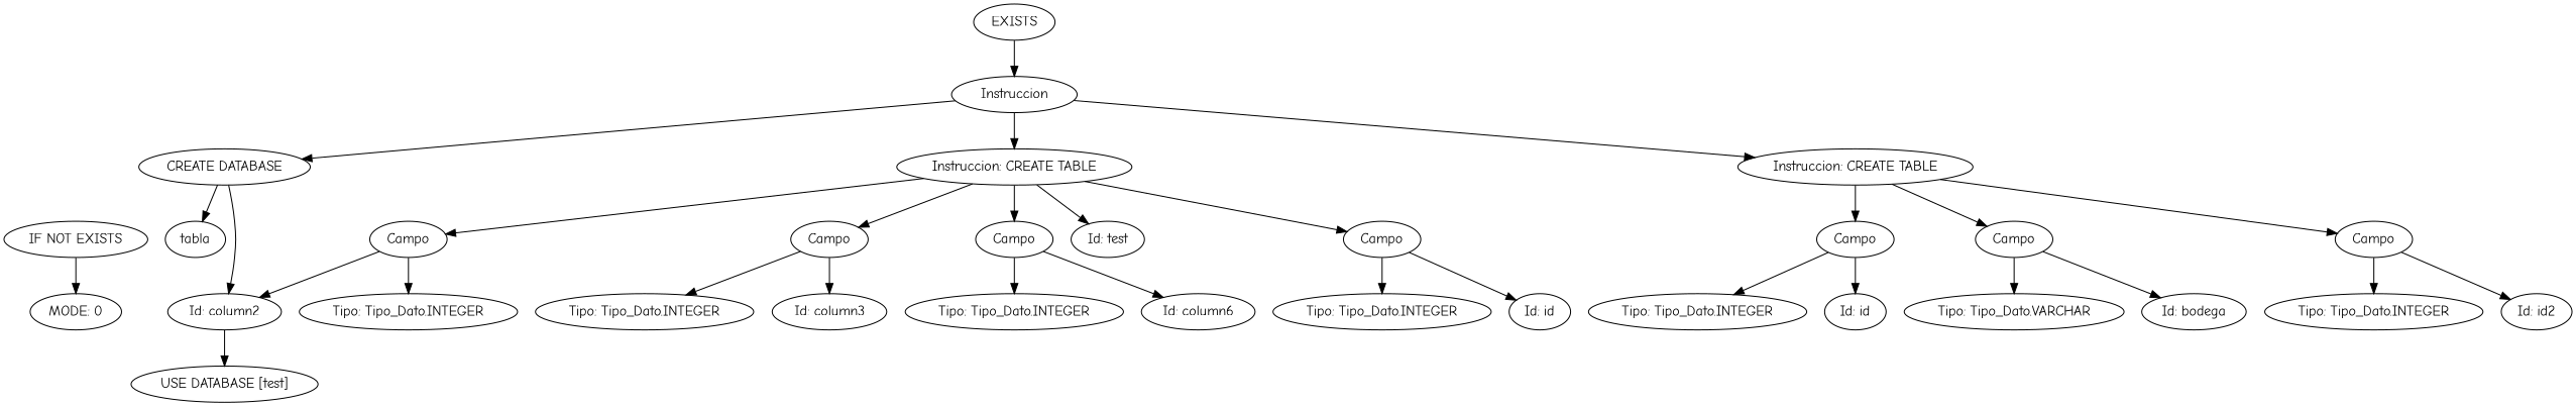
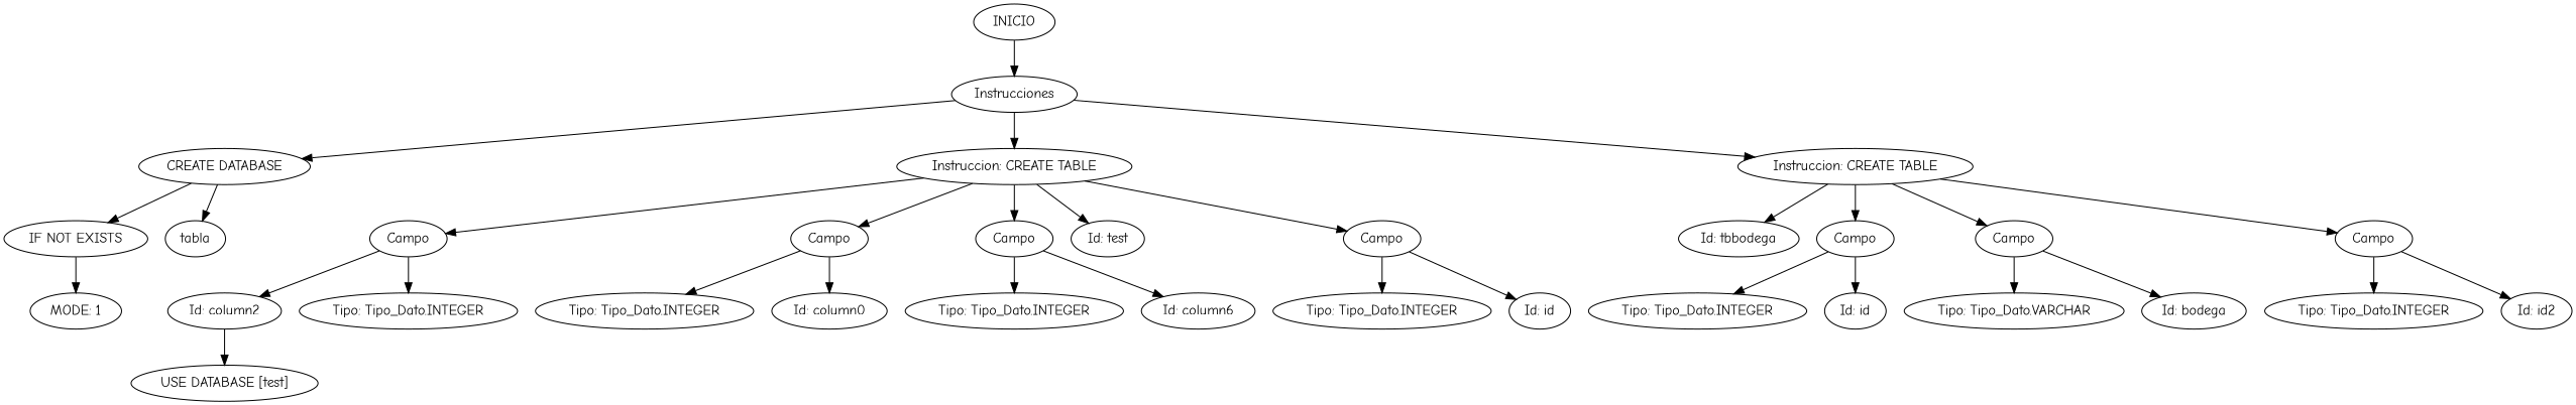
  digraph {
    fontname="Comic Neue"
    rankdir=TB
    node [fontname="Comic Neue"]
    edge [color=black fontname="Comic Neue"]
-   n1 [label=EXISTS]
-   n2 [label=Instruccion]
+   n1 [label=INICIO]
+   n2 [label=Instrucciones]
    n3 [label="CREATE DATABASE"]
    n4 [label="Instruccion: CREATE TABLE"]
    n5 [label="Instruccion: CREATE TABLE"]
    n6 [label="IF NOT EXISTS"]
    n7 [label=tabla]
    n8 [label="USE DATABASE [test]"]
    n9 [label="Id: test"]
    n10 [label=Campo]
    n11 [label=Campo]
    n12 [label=Campo]
    n13 [label=Campo]
+   n14 [label="Id: tbbodega"]
    n15 [label=Campo]
    n16 [label=Campo]
    n17 [label=Campo]
-   n18 [label="MODE: 0"]
+   n18 [label="MODE: 1"]
    n19 [label="Id: id"]
    n20 [label="Tipo: Tipo_Dato.INTEGER"]
    n21 [label="Id: column2"]
    n22 [label="Tipo: Tipo_Dato.INTEGER"]
-   n23 [label="Id: column3"]
+   n23 [label="Id: column0"]
    n24 [label="Tipo: Tipo_Dato.INTEGER"]
    n25 [label="Id: column6"]
    n26 [label="Tipo: Tipo_Dato.INTEGER"]
    n27 [label="Id: id"]
    n28 [label="Tipo: Tipo_Dato.INTEGER"]
    n29 [label="Id: bodega"]
    n30 [label="Tipo: Tipo_Dato.VARCHAR"]
    n31 [label="Id: id2"]
    n32 [label="Tipo: Tipo_Dato.INTEGER"]
    n1 -> n2
    n2 -> n3
    n2 -> n4
    n2 -> n5
-   n3 -> n21
+   n3 -> n6
    n3 -> n7
    n4 -> n9
    n4 -> n10
    n4 -> n11
    n4 -> n12
    n4 -> n13
+   n5 -> n14
    n5 -> n15
    n5 -> n16
    n5 -> n17
    n6 -> n18
    n10 -> n19
    n10 -> n20
    n11 -> n21
    n11 -> n22
    n12 -> n23
    n12 -> n24
    n13 -> n25
    n13 -> n26
    n15 -> n27
    n15 -> n28
    n16 -> n29
    n16 -> n30
    n17 -> n31
    n17 -> n32
    n21 -> n8
  }
